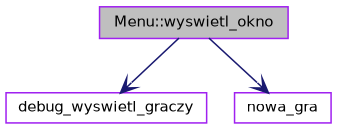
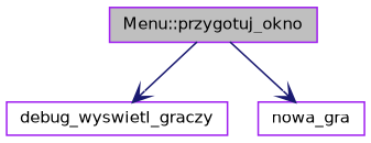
  digraph {
    rankdir=TB
    node [color=purple fillcolor=white fontname=Helvetica fontsize=10 shape=record style=filled]
    edge [arrowhead=vee color=midnightblue fontname=Helvetica fontsize=10 labelfontname=Helvetica labelfontsize=10 style=solid]
-   n1 [fillcolor=grey75 fontcolor=black height=0.2 label="Menu::wyswietl_okno" width=0.4]
+   n1 [fillcolor=grey75 fontcolor=black height=0.2 label="Menu::przygotuj_okno" width=0.4]
    n2 [height=0.2 label=debug_wyswietl_graczy width=0.4]
    n3 [height=0.2 label=nowa_gra width=0.4]
    n1 -> n2
    n1 -> n3
  }
